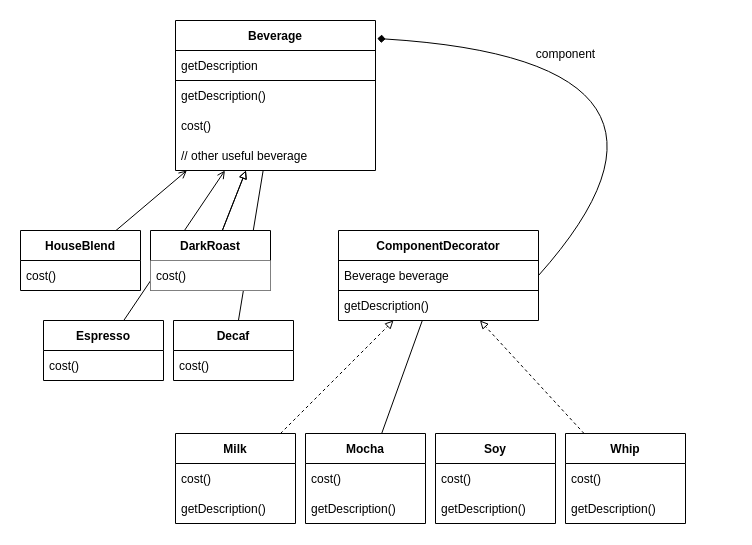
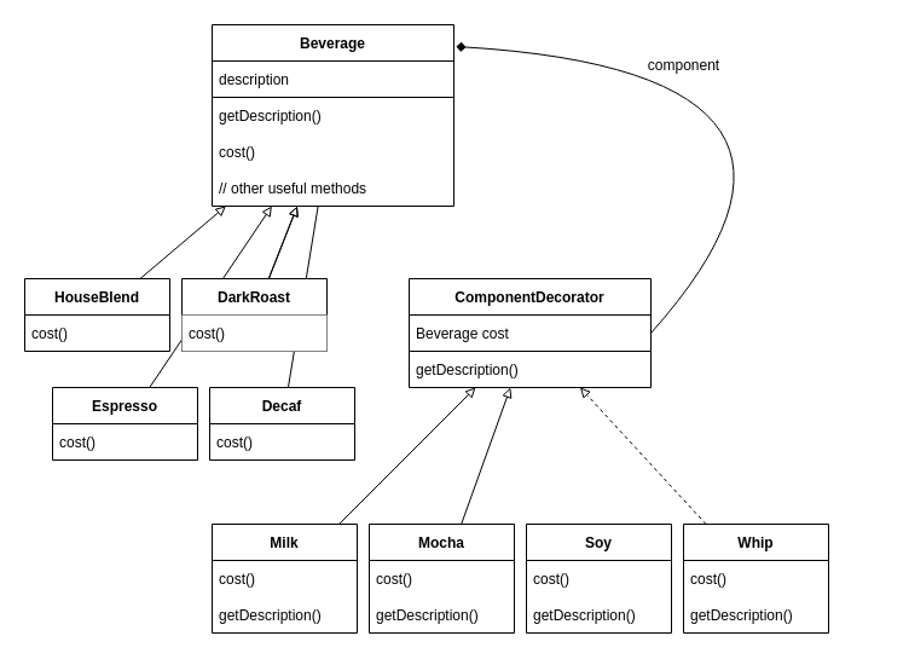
  <mxCell id="0" />
  <mxCell id="1" parent="0" />
  <mxCell id="2" value="" style="endArrow=none;html=1;rounded=0;endFill=0;startArrow=none;" edge="1" parent="1" source="23" target="4"><mxGeometry width="50" height="50" relative="1" as="geometry"><mxPoint x="231.818" y="240" as="sourcePoint" /><mxPoint x="255.455" y="180" as="targetPoint" /></mxGeometry></mxCell>
- <mxCell id="3" value="" style="endArrow=open;html=1;rounded=0;endFill=0;" edge="1" parent="1" source="21" target="4"><mxGeometry width="50" height="50" relative="1" as="geometry"><mxPoint x="137.727" y="240" as="sourcePoint" /><mxPoint x="203.182" y="180" as="targetPoint" /></mxGeometry></mxCell>
+ <mxCell id="3" value="" style="endArrow=block;html=1;rounded=0;endFill=0;" edge="1" parent="1" source="21" target="4"><mxGeometry width="50" height="50" relative="1" as="geometry"><mxPoint x="137.727" y="240" as="sourcePoint" /><mxPoint x="203.182" y="180" as="targetPoint" /></mxGeometry></mxCell>
  <mxCell id="4" value="Beverage" style="swimlane;fontStyle=1;childLayout=stackLayout;horizontal=1;startSize=30;horizontalStack=0;resizeParent=1;resizeParentMax=0;resizeLast=0;collapsible=1;marginBottom=0;" parent="1" vertex="1"><mxGeometry x="175" y="20" width="200" height="150" as="geometry" /></mxCell>
- <mxCell id="5" value="getDescription" style="text;strokeColor=default;fillColor=none;align=left;verticalAlign=middle;spacingLeft=4;spacingRight=4;overflow=hidden;points=[[0,0.5],[1,0.5]];portConstraint=eastwest;rotatable=0;" vertex="1" parent="4"><mxGeometry y="30" width="200" height="30" as="geometry" /></mxCell>
+ <mxCell id="5" value="description" style="text;strokeColor=default;fillColor=none;align=left;verticalAlign=middle;spacingLeft=4;spacingRight=4;overflow=hidden;points=[[0,0.5],[1,0.5]];portConstraint=eastwest;rotatable=0;" vertex="1" parent="4"><mxGeometry y="30" width="200" height="30" as="geometry" /></mxCell>
  <mxCell id="6" value="getDescription()" style="text;strokeColor=none;fillColor=none;align=left;verticalAlign=middle;spacingLeft=4;spacingRight=4;overflow=hidden;points=[[0,0.5],[1,0.5]];portConstraint=eastwest;rotatable=0;" parent="4" vertex="1"><mxGeometry y="60" width="200" height="30" as="geometry" /></mxCell>
  <mxCell id="7" value="cost()" style="text;strokeColor=none;fillColor=none;align=left;verticalAlign=middle;spacingLeft=4;spacingRight=4;overflow=hidden;points=[[0,0.5],[1,0.5]];portConstraint=eastwest;rotatable=0;" parent="4" vertex="1"><mxGeometry y="90" width="200" height="30" as="geometry" /></mxCell>
- <mxCell id="8" value="// other useful beverage" style="text;strokeColor=none;fillColor=none;align=left;verticalAlign=middle;spacingLeft=4;spacingRight=4;overflow=hidden;points=[[0,0.5],[1,0.5]];portConstraint=eastwest;rotatable=0;" parent="4" vertex="1"><mxGeometry y="120" width="200" height="30" as="geometry" /></mxCell>
+ <mxCell id="8" value="// other useful methods" style="text;strokeColor=none;fillColor=none;align=left;verticalAlign=middle;spacingLeft=4;spacingRight=4;overflow=hidden;points=[[0,0.5],[1,0.5]];portConstraint=eastwest;rotatable=0;" parent="4" vertex="1"><mxGeometry y="120" width="200" height="30" as="geometry" /></mxCell>
  <mxCell id="9" value="HouseBlend" style="swimlane;fontStyle=1;childLayout=stackLayout;horizontal=1;startSize=30;horizontalStack=0;resizeParent=1;resizeParentMax=0;resizeLast=0;collapsible=1;marginBottom=0;" parent="1" vertex="1"><mxGeometry x="20" y="230" width="120" height="60" as="geometry" /></mxCell>
  <mxCell id="10" value="cost()" style="text;strokeColor=none;fillColor=none;align=left;verticalAlign=middle;spacingLeft=4;spacingRight=4;overflow=hidden;points=[[0,0.5],[1,0.5]];portConstraint=eastwest;rotatable=0;" parent="9" vertex="1"><mxGeometry y="30" width="120" height="30" as="geometry" /></mxCell>
- <mxCell id="11" value="" style="endArrow=open;html=1;rounded=0;endFill=0;" parent="1" source="9" target="4" edge="1"><mxGeometry width="50" height="50" relative="1" as="geometry"><mxPoint x="193" y="285" as="sourcePoint" /><mxPoint x="193" y="335" as="targetPoint" /></mxGeometry></mxCell>
+ <mxCell id="11" value="" style="endArrow=block;html=1;rounded=0;endFill=0;" parent="1" source="9" target="4" edge="1"><mxGeometry width="50" height="50" relative="1" as="geometry"><mxPoint x="193" y="285" as="sourcePoint" /><mxPoint x="193" y="335" as="targetPoint" /></mxGeometry></mxCell>
  <mxCell id="12" value="ComponentDecorator" style="swimlane;fontStyle=1;childLayout=stackLayout;horizontal=1;startSize=30;horizontalStack=0;resizeParent=1;resizeParentMax=0;resizeLast=0;collapsible=1;marginBottom=0;" parent="1" vertex="1"><mxGeometry x="338" y="230" width="200" height="90" as="geometry" /></mxCell>
- <mxCell id="13" value="Beverage beverage" style="text;strokeColor=default;fillColor=none;align=left;verticalAlign=middle;spacingLeft=4;spacingRight=4;overflow=hidden;points=[[0,0.5],[1,0.5]];portConstraint=eastwest;rotatable=0;" parent="12" vertex="1"><mxGeometry y="30" width="200" height="30" as="geometry" /></mxCell>
+ <mxCell id="13" value="Beverage cost" style="text;strokeColor=default;fillColor=none;align=left;verticalAlign=middle;spacingLeft=4;spacingRight=4;overflow=hidden;points=[[0,0.5],[1,0.5]];portConstraint=eastwest;rotatable=0;" parent="12" vertex="1"><mxGeometry y="30" width="200" height="30" as="geometry" /></mxCell>
  <mxCell id="14" value="getDescription()" style="text;strokeColor=none;fillColor=none;align=left;verticalAlign=middle;spacingLeft=4;spacingRight=4;overflow=hidden;points=[[0,0.5],[1,0.5]];portConstraint=eastwest;rotatable=0;" parent="12" vertex="1"><mxGeometry y="60" width="200" height="30" as="geometry" /></mxCell>
  <mxCell id="15" value="Milk" style="swimlane;fontStyle=1;childLayout=stackLayout;horizontal=1;startSize=30;horizontalStack=0;resizeParent=1;resizeParentMax=0;resizeLast=0;collapsible=1;marginBottom=0;" parent="1" vertex="1"><mxGeometry x="175" y="433" width="120" height="90" as="geometry" /></mxCell>
  <mxCell id="16" value="cost()" style="text;strokeColor=none;fillColor=none;align=left;verticalAlign=middle;spacingLeft=4;spacingRight=4;overflow=hidden;points=[[0,0.5],[1,0.5]];portConstraint=eastwest;rotatable=0;" parent="15" vertex="1"><mxGeometry y="30" width="120" height="30" as="geometry" /></mxCell>
  <mxCell id="17" value="getDescription()" style="text;strokeColor=none;fillColor=none;align=left;verticalAlign=middle;spacingLeft=4;spacingRight=4;overflow=hidden;points=[[0,0.5],[1,0.5]];portConstraint=eastwest;rotatable=0;" parent="15" vertex="1"><mxGeometry y="60" width="120" height="30" as="geometry" /></mxCell>
- <mxCell id="18" value="" style="endArrow=block;html=1;rounded=0;endFill=0;dashed=1;" parent="1" source="15" target="12" edge="1"><mxGeometry width="50" height="50" relative="1" as="geometry"><mxPoint x="195.714" y="240" as="sourcePoint" /><mxPoint x="249.286" y="150" as="targetPoint" /></mxGeometry></mxCell>
+ <mxCell id="18" value="" style="endArrow=block;html=1;rounded=0;endFill=0;" parent="1" source="15" target="12" edge="1"><mxGeometry width="50" height="50" relative="1" as="geometry"><mxPoint x="195.714" y="240" as="sourcePoint" /><mxPoint x="249.286" y="150" as="targetPoint" /></mxGeometry></mxCell>
  <mxCell id="19" value="" style="endArrow=diamond;html=1;jumpStyle=none;entryX=1.009;entryY=0.12;entryDx=0;entryDy=0;entryPerimeter=0;exitX=1;exitY=0.5;exitDx=0;exitDy=0;strokeColor=default;curved=1;" parent="1" source="13" target="4" edge="1"><mxGeometry width="50" height="50" relative="1" as="geometry"><mxPoint x="500" y="-90" as="sourcePoint" /><mxPoint x="410" y="20" as="targetPoint" /><Array as="points"><mxPoint x="730" y="60" /></Array></mxGeometry></mxCell>
  <mxCell id="20" value="component" style="text;html=1;align=center;verticalAlign=middle;resizable=0;points=[];autosize=1;strokeColor=none;fillColor=none;" parent="1" vertex="1"><mxGeometry x="525" y="39" width="80" height="30" as="geometry" /></mxCell>
  <mxCell id="21" value="Espresso" style="swimlane;fontStyle=1;childLayout=stackLayout;horizontal=1;startSize=30;horizontalStack=0;resizeParent=1;resizeParentMax=0;resizeLast=0;collapsible=1;marginBottom=0;" vertex="1" parent="1"><mxGeometry x="43" y="320" width="120" height="60" as="geometry" /></mxCell>
  <mxCell id="22" value="cost()" style="text;strokeColor=none;fillColor=none;align=left;verticalAlign=middle;spacingLeft=4;spacingRight=4;overflow=hidden;points=[[0,0.5],[1,0.5]];portConstraint=eastwest;rotatable=0;" vertex="1" parent="21"><mxGeometry y="30" width="120" height="30" as="geometry" /></mxCell>
  <mxCell id="23" value="Decaf" style="swimlane;fontStyle=1;childLayout=stackLayout;horizontal=1;startSize=30;horizontalStack=0;resizeParent=1;resizeParentMax=0;resizeLast=0;collapsible=1;marginBottom=0;" vertex="1" parent="1"><mxGeometry x="173" y="320" width="120" height="60" as="geometry" /></mxCell>
  <mxCell id="24" value="cost()" style="text;strokeColor=none;fillColor=none;align=left;verticalAlign=middle;spacingLeft=4;spacingRight=4;overflow=hidden;points=[[0,0.5],[1,0.5]];portConstraint=eastwest;rotatable=0;" vertex="1" parent="23"><mxGeometry y="30" width="120" height="30" as="geometry" /></mxCell>
  <mxCell id="25" value="" style="endArrow=block;html=1;rounded=0;endFill=0;" edge="1" parent="1" source="27" target="4"><mxGeometry width="50" height="50" relative="1" as="geometry"><mxPoint x="-34.091" y="240" as="sourcePoint" /><mxPoint x="185" y="147.308" as="targetPoint" /></mxGeometry></mxCell>
  <mxCell id="26" value="" style="endArrow=block;html=1;rounded=0;endFill=0;startArrow=none;" edge="1" parent="1" source="27" target="4"><mxGeometry width="50" height="50" relative="1" as="geometry"><mxPoint x="-1.765" y="330" as="sourcePoint" /><mxPoint x="189.412" y="180" as="targetPoint" /></mxGeometry></mxCell>
  <mxCell id="27" value="DarkRoast" style="swimlane;fontStyle=1;childLayout=stackLayout;horizontal=1;startSize=30;horizontalStack=0;resizeParent=1;resizeParentMax=0;resizeLast=0;collapsible=1;marginBottom=0;" vertex="1" parent="1"><mxGeometry x="150" y="230" width="120" height="60" as="geometry" /></mxCell>
  <mxCell id="28" value="cost()" style="text;align=left;verticalAlign=middle;spacingLeft=4;spacingRight=4;overflow=hidden;points=[[0,0.5],[1,0.5]];portConstraint=eastwest;rotatable=0;fillColor=default;" vertex="1" parent="27"><mxGeometry y="30" width="120" height="30" as="geometry" /></mxCell>
  <mxCell id="29" value="Mocha" style="swimlane;fontStyle=1;childLayout=stackLayout;horizontal=1;startSize=30;horizontalStack=0;resizeParent=1;resizeParentMax=0;resizeLast=0;collapsible=1;marginBottom=0;" vertex="1" parent="1"><mxGeometry x="305" y="433" width="120" height="90" as="geometry" /></mxCell>
  <mxCell id="30" value="cost()" style="text;strokeColor=none;fillColor=none;align=left;verticalAlign=middle;spacingLeft=4;spacingRight=4;overflow=hidden;points=[[0,0.5],[1,0.5]];portConstraint=eastwest;rotatable=0;" vertex="1" parent="29"><mxGeometry y="30" width="120" height="30" as="geometry" /></mxCell>
  <mxCell id="31" value="getDescription()" style="text;strokeColor=none;fillColor=none;align=left;verticalAlign=middle;spacingLeft=4;spacingRight=4;overflow=hidden;points=[[0,0.5],[1,0.5]];portConstraint=eastwest;rotatable=0;" vertex="1" parent="29"><mxGeometry y="60" width="120" height="30" as="geometry" /></mxCell>
  <mxCell id="32" value="Soy" style="swimlane;fontStyle=1;childLayout=stackLayout;horizontal=1;startSize=30;horizontalStack=0;resizeParent=1;resizeParentMax=0;resizeLast=0;collapsible=1;marginBottom=0;" vertex="1" parent="1"><mxGeometry x="435" y="433" width="120" height="90" as="geometry" /></mxCell>
  <mxCell id="33" value="cost()" style="text;strokeColor=none;fillColor=none;align=left;verticalAlign=middle;spacingLeft=4;spacingRight=4;overflow=hidden;points=[[0,0.5],[1,0.5]];portConstraint=eastwest;rotatable=0;" vertex="1" parent="32"><mxGeometry y="30" width="120" height="30" as="geometry" /></mxCell>
  <mxCell id="34" value="getDescription()" style="text;strokeColor=none;fillColor=none;align=left;verticalAlign=middle;spacingLeft=4;spacingRight=4;overflow=hidden;points=[[0,0.5],[1,0.5]];portConstraint=eastwest;rotatable=0;" vertex="1" parent="32"><mxGeometry y="60" width="120" height="30" as="geometry" /></mxCell>
  <mxCell id="35" value="Whip" style="swimlane;fontStyle=1;childLayout=stackLayout;horizontal=1;startSize=30;horizontalStack=0;resizeParent=1;resizeParentMax=0;resizeLast=0;collapsible=1;marginBottom=0;" vertex="1" parent="1"><mxGeometry x="565" y="433" width="120" height="90" as="geometry" /></mxCell>
  <mxCell id="36" value="cost()" style="text;strokeColor=none;fillColor=none;align=left;verticalAlign=middle;spacingLeft=4;spacingRight=4;overflow=hidden;points=[[0,0.5],[1,0.5]];portConstraint=eastwest;rotatable=0;" vertex="1" parent="35"><mxGeometry y="30" width="120" height="30" as="geometry" /></mxCell>
  <mxCell id="37" value="getDescription()" style="text;strokeColor=none;fillColor=none;align=left;verticalAlign=middle;spacingLeft=4;spacingRight=4;overflow=hidden;points=[[0,0.5],[1,0.5]];portConstraint=eastwest;rotatable=0;" vertex="1" parent="35"><mxGeometry y="60" width="120" height="30" as="geometry" /></mxCell>
- <mxCell id="38" value="" style="endArrow=none;html=1;rounded=0;endFill=0;" edge="1" parent="1" source="29" target="12"><mxGeometry width="50" height="50" relative="1" as="geometry"><mxPoint x="287.488" y="470" as="sourcePoint" /><mxPoint x="391.349" y="360" as="targetPoint" /></mxGeometry></mxCell>
+ <mxCell id="38" value="" style="endArrow=block;html=1;rounded=0;endFill=0;" edge="1" parent="1" source="29" target="12"><mxGeometry width="50" height="50" relative="1" as="geometry"><mxPoint x="287.488" y="470" as="sourcePoint" /><mxPoint x="391.349" y="360" as="targetPoint" /></mxGeometry></mxCell>
  <mxCell id="39" value="" style="endArrow=block;html=1;rounded=0;endFill=0;dashed=1;" edge="1" parent="1" source="35" target="12"><mxGeometry width="50" height="50" relative="1" as="geometry"><mxPoint x="277.488" y="460" as="sourcePoint" /><mxPoint x="381.349" y="350" as="targetPoint" /></mxGeometry></mxCell>
